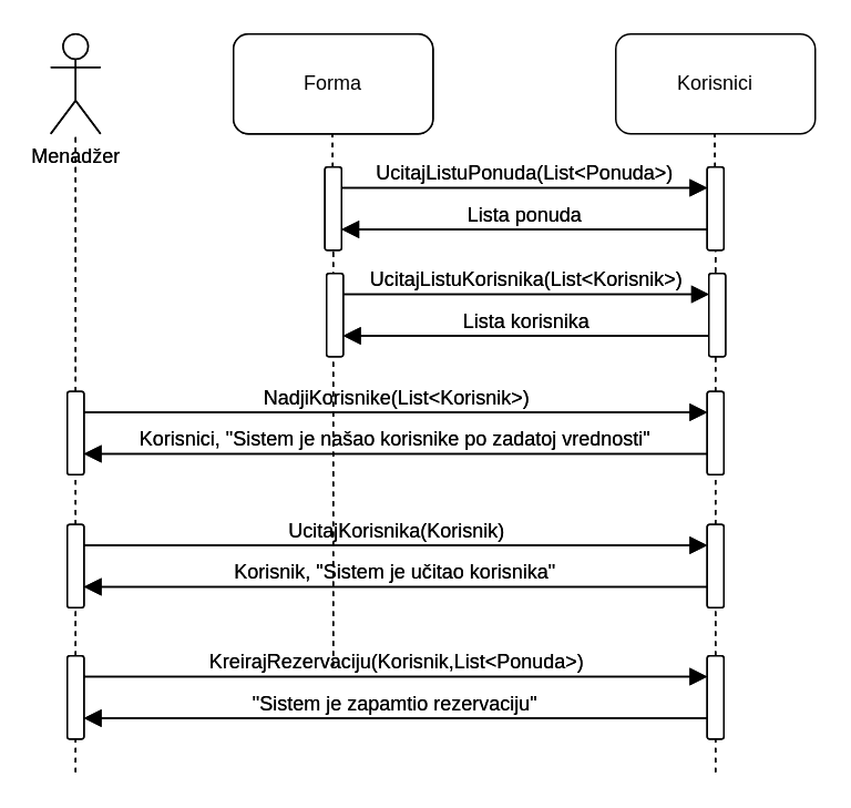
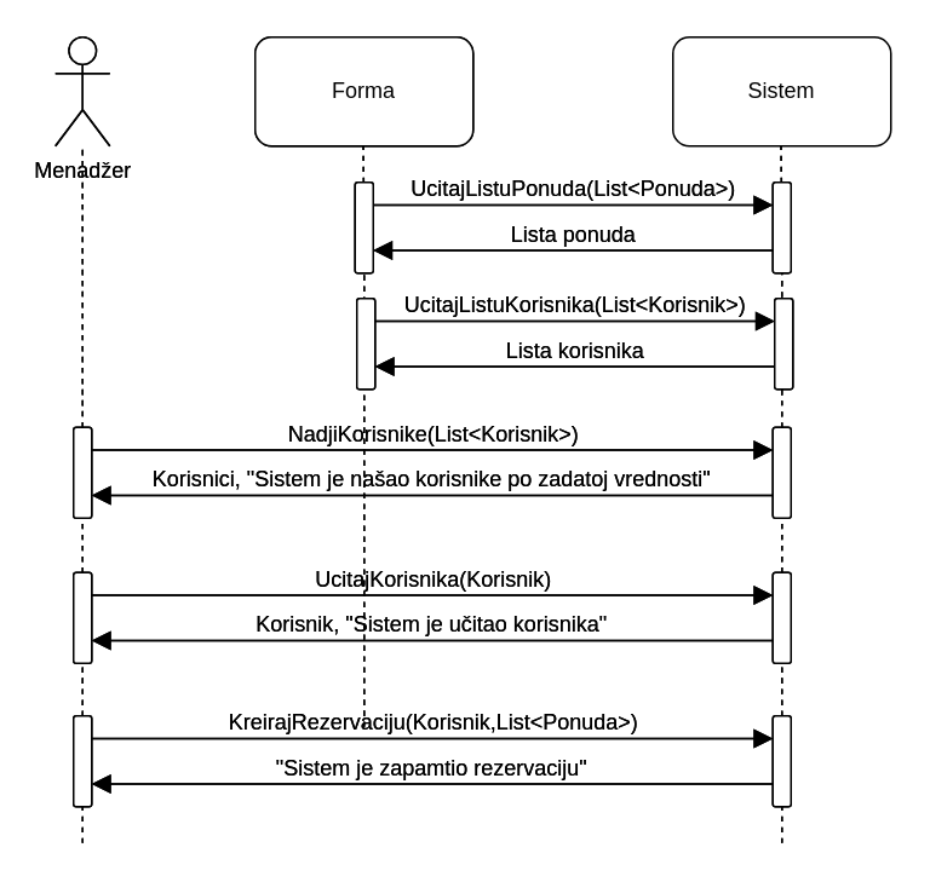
  <mxCell id="0" />
  <mxCell id="1" parent="0" />
  <mxCell id="2" value="Menadžer" style="shape=umlActor;verticalLabelPosition=bottom;verticalAlign=top;html=1;outlineConnect=0;" parent="1" vertex="1"><mxGeometry x="30" y="20" width="30" height="60" as="geometry" /></mxCell>
  <mxCell id="3" value="" style="endArrow=none;dashed=1;html=1;rounded=0;fontSize=12;startSize=8;endSize=8;curved=1;" parent="1" source="23" edge="1"><mxGeometry width="50" height="50" relative="1" as="geometry"><mxPoint x="45" y="500" as="sourcePoint" /><mxPoint x="45" y="80" as="targetPoint" /></mxGeometry></mxCell>
  <mxCell id="4" value="Forma" style="rounded=1;whiteSpace=wrap;html=1;" parent="1" vertex="1"><mxGeometry x="140" y="20" width="120" height="60" as="geometry" /></mxCell>
- <mxCell id="5" value="Korisnici" style="rounded=1;whiteSpace=wrap;html=1;" parent="1" vertex="1"><mxGeometry x="370" y="20" width="120" height="60" as="geometry" /></mxCell>
+ <mxCell id="5" value="Sistem" style="rounded=1;whiteSpace=wrap;html=1;" parent="1" vertex="1"><mxGeometry x="370" y="20" width="120" height="60" as="geometry" /></mxCell>
  <mxCell id="6" value="" style="endArrow=none;dashed=1;html=1;rounded=0;fontSize=12;startSize=8;endSize=8;curved=1;" parent="1" source="8" edge="1"><mxGeometry width="50" height="50" relative="1" as="geometry"><mxPoint x="199.5" y="330" as="sourcePoint" /><mxPoint x="199.5" y="80" as="targetPoint" /></mxGeometry></mxCell>
  <mxCell id="7" value="" style="endArrow=none;dashed=1;html=1;rounded=0;fontSize=12;startSize=8;endSize=8;curved=1;" parent="1" source="10" edge="1"><mxGeometry width="50" height="50" relative="1" as="geometry"><mxPoint x="429.5" y="330" as="sourcePoint" /><mxPoint x="429.5" y="80" as="targetPoint" /></mxGeometry></mxCell>
  <mxCell id="8" value="" style="rounded=1;whiteSpace=wrap;html=1;rotation=-90;" parent="1" vertex="1"><mxGeometry x="175" y="120" width="50" height="10" as="geometry" /></mxCell>
  <mxCell id="9" value="" style="endArrow=none;dashed=1;html=1;rounded=0;fontSize=12;startSize=8;endSize=8;curved=1;" parent="1" source="12" target="10" edge="1"><mxGeometry width="50" height="50" relative="1" as="geometry"><mxPoint x="429.5" y="330" as="sourcePoint" /><mxPoint x="429.5" y="80" as="targetPoint" /></mxGeometry></mxCell>
  <mxCell id="10" value="" style="rounded=1;whiteSpace=wrap;html=1;rotation=-90;" parent="1" vertex="1"><mxGeometry x="405" y="120" width="50" height="10" as="geometry" /></mxCell>
  <mxCell id="11" value="" style="endArrow=none;dashed=1;html=1;rounded=0;fontSize=12;startSize=8;endSize=8;curved=1;" parent="1" source="15" target="12" edge="1"><mxGeometry width="50" height="50" relative="1" as="geometry"><mxPoint x="429.5" y="385" as="sourcePoint" /><mxPoint x="430" y="205" as="targetPoint" /></mxGeometry></mxCell>
  <mxCell id="12" value="" style="rounded=1;whiteSpace=wrap;html=1;rotation=-90;" parent="1" vertex="1"><mxGeometry x="405" y="255" width="50" height="10" as="geometry" /></mxCell>
  <mxCell id="13" value="" style="endArrow=none;dashed=1;html=1;rounded=0;fontSize=12;startSize=8;endSize=8;curved=1;entryX=0;entryY=0.5;entryDx=0;entryDy=0;" parent="1" target="8" edge="1"><mxGeometry width="50" height="50" relative="1" as="geometry"><mxPoint x="200" y="400" as="sourcePoint" /><mxPoint x="200" y="310" as="targetPoint" /></mxGeometry></mxCell>
  <mxCell id="14" value="" style="endArrow=none;dashed=1;html=1;rounded=0;fontSize=12;startSize=8;endSize=8;curved=1;exitX=1;exitY=0.5;exitDx=0;exitDy=0;" parent="1" source="27" target="15" edge="1"><mxGeometry width="50" height="50" relative="1" as="geometry"><mxPoint x="430" y="385" as="sourcePoint" /><mxPoint x="430" y="285" as="targetPoint" /></mxGeometry></mxCell>
  <mxCell id="15" value="" style="rounded=1;whiteSpace=wrap;html=1;rotation=-90;" parent="1" vertex="1"><mxGeometry x="405" y="335" width="50" height="10" as="geometry" /></mxCell>
  <mxCell id="16" value="UcitajListuPonuda(List&amp;lt;Ponuda&amp;gt;)" style="html=1;verticalAlign=bottom;labelBackgroundColor=none;endArrow=block;endFill=1;rounded=0;fontSize=12;startSize=8;endSize=8;curved=1;entryX=0.75;entryY=0;entryDx=0;entryDy=0;exitX=0.75;exitY=1;exitDx=0;exitDy=0;" parent="1" source="8" target="10" edge="1"><mxGeometry width="160" relative="1" as="geometry"><mxPoint x="210" y="120" as="sourcePoint" /><mxPoint x="370" y="120" as="targetPoint" /></mxGeometry></mxCell>
  <mxCell id="17" value="Lista ponuda" style="html=1;verticalAlign=bottom;labelBackgroundColor=none;endArrow=block;endFill=1;rounded=0;fontSize=12;startSize=8;endSize=8;curved=1;entryX=0.25;entryY=1;entryDx=0;entryDy=0;exitX=0.25;exitY=0;exitDx=0;exitDy=0;" parent="1" source="10" target="8" edge="1"><mxGeometry width="160" relative="1" as="geometry"><mxPoint x="420" y="130" as="sourcePoint" /><mxPoint x="580" y="130" as="targetPoint" /></mxGeometry></mxCell>
  <mxCell id="18" value="NadjiKorisnike(List&amp;lt;Korisnik&amp;gt;)" style="html=1;verticalAlign=bottom;labelBackgroundColor=none;endArrow=block;endFill=1;rounded=0;fontSize=12;startSize=8;endSize=8;curved=1;entryX=0.75;entryY=0;entryDx=0;entryDy=0;exitX=0.75;exitY=1;exitDx=0;exitDy=0;" parent="1" source="23" target="12" edge="1"><mxGeometry x="0.003" width="160" relative="1" as="geometry"><mxPoint x="205" y="247.5" as="sourcePoint" /><mxPoint x="430" y="254" as="targetPoint" /><mxPoint as="offset" /></mxGeometry></mxCell>
  <mxCell id="19" value="Korisnici, &quot;Sistem je našao korisnike po zadatoj vrednosti&quot;" style="html=1;verticalAlign=bottom;labelBackgroundColor=none;endArrow=block;endFill=1;rounded=0;fontSize=12;startSize=8;endSize=8;curved=1;entryX=0.25;entryY=1;entryDx=0;entryDy=0;exitX=0.25;exitY=0;exitDx=0;exitDy=0;" parent="1" source="12" target="23" edge="1"><mxGeometry x="0.003" width="160" relative="1" as="geometry"><mxPoint x="420" y="275" as="sourcePoint" /><mxPoint x="205" y="272.5" as="targetPoint" /><mxPoint as="offset" /></mxGeometry></mxCell>
  <mxCell id="20" value="UcitajKorisnika(Korisnik)" style="html=1;verticalAlign=bottom;labelBackgroundColor=none;endArrow=block;endFill=1;rounded=0;fontSize=12;startSize=8;endSize=8;curved=1;entryX=0.75;entryY=0;entryDx=0;entryDy=0;exitX=0.75;exitY=1;exitDx=0;exitDy=0;" parent="1" source="25" target="15" edge="1"><mxGeometry width="160" relative="1" as="geometry"><mxPoint x="205" y="327.5" as="sourcePoint" /><mxPoint x="430" y="325" as="targetPoint" /></mxGeometry></mxCell>
  <mxCell id="21" value="Korisnik, &quot;Sistem je učitao korisnika&quot;" style="html=1;verticalAlign=bottom;labelBackgroundColor=none;endArrow=block;endFill=1;rounded=0;fontSize=12;startSize=8;endSize=8;curved=1;entryX=0.25;entryY=1;entryDx=0;entryDy=0;exitX=0.25;exitY=0;exitDx=0;exitDy=0;" parent="1" source="15" target="25" edge="1"><mxGeometry width="160" relative="1" as="geometry"><mxPoint x="420" y="355" as="sourcePoint" /><mxPoint x="205" y="352.5" as="targetPoint" /></mxGeometry></mxCell>
  <mxCell id="22" value="" style="endArrow=none;dashed=1;html=1;rounded=0;fontSize=12;startSize=8;endSize=8;curved=1;" parent="1" source="25" target="23" edge="1"><mxGeometry width="50" height="50" relative="1" as="geometry"><mxPoint x="45" y="425" as="sourcePoint" /><mxPoint x="45" y="135" as="targetPoint" /></mxGeometry></mxCell>
  <mxCell id="23" value="" style="rounded=1;whiteSpace=wrap;html=1;rotation=-90;" parent="1" vertex="1"><mxGeometry x="20" y="255" width="50" height="10" as="geometry" /></mxCell>
  <mxCell id="24" value="" style="endArrow=none;dashed=1;html=1;rounded=0;fontSize=12;startSize=8;endSize=8;curved=1;exitX=1;exitY=0.5;exitDx=0;exitDy=0;" parent="1" source="31" target="25" edge="1"><mxGeometry width="50" height="50" relative="1" as="geometry"><mxPoint x="45" y="385" as="sourcePoint" /><mxPoint x="45" y="285" as="targetPoint" /></mxGeometry></mxCell>
  <mxCell id="25" value="" style="rounded=1;whiteSpace=wrap;html=1;rotation=-90;" parent="1" vertex="1"><mxGeometry x="20" y="335" width="50" height="10" as="geometry" /></mxCell>
  <mxCell id="26" value="" style="endArrow=none;dashed=1;html=1;rounded=0;fontSize=12;startSize=8;endSize=8;curved=1;" parent="1" target="27" edge="1"><mxGeometry width="50" height="50" relative="1" as="geometry"><mxPoint x="430" y="464" as="sourcePoint" /><mxPoint x="430" y="364" as="targetPoint" /></mxGeometry></mxCell>
  <mxCell id="27" value="" style="rounded=1;whiteSpace=wrap;html=1;rotation=-90;" parent="1" vertex="1"><mxGeometry x="405" y="414" width="50" height="10" as="geometry" /></mxCell>
  <mxCell id="28" value="KreirajRezervaciju(Korisnik,List&amp;lt;Ponuda&amp;gt;)" style="html=1;verticalAlign=bottom;labelBackgroundColor=none;endArrow=block;endFill=1;rounded=0;fontSize=12;startSize=8;endSize=8;curved=1;entryX=0.75;entryY=0;entryDx=0;entryDy=0;exitX=0.75;exitY=1;exitDx=0;exitDy=0;" parent="1" source="31" target="27" edge="1"><mxGeometry width="160" relative="1" as="geometry"><mxPoint x="205" y="406.5" as="sourcePoint" /><mxPoint x="430" y="404" as="targetPoint" /></mxGeometry></mxCell>
  <mxCell id="29" value="&quot;Sistem je zapamtio rezervaciju&quot;" style="html=1;verticalAlign=bottom;labelBackgroundColor=none;endArrow=block;endFill=1;rounded=0;fontSize=12;startSize=8;endSize=8;curved=1;entryX=0.25;entryY=1;entryDx=0;entryDy=0;exitX=0.25;exitY=0;exitDx=0;exitDy=0;" parent="1" source="27" target="31" edge="1"><mxGeometry width="160" relative="1" as="geometry"><mxPoint x="420" y="434" as="sourcePoint" /><mxPoint x="205" y="431.5" as="targetPoint" /></mxGeometry></mxCell>
  <mxCell id="30" value="" style="endArrow=none;dashed=1;html=1;rounded=0;fontSize=12;startSize=8;endSize=8;curved=1;" parent="1" target="31" edge="1"><mxGeometry width="50" height="50" relative="1" as="geometry"><mxPoint x="45" y="464" as="sourcePoint" /><mxPoint x="45" y="364" as="targetPoint" /></mxGeometry></mxCell>
  <mxCell id="31" value="" style="rounded=1;whiteSpace=wrap;html=1;rotation=-90;" parent="1" vertex="1"><mxGeometry x="20" y="414" width="50" height="10" as="geometry" /></mxCell>
  <mxCell id="32" value="" style="rounded=1;whiteSpace=wrap;html=1;rotation=-90;" parent="1" vertex="1"><mxGeometry x="176" y="184" width="50" height="10" as="geometry" /></mxCell>
  <mxCell id="33" value="" style="rounded=1;whiteSpace=wrap;html=1;rotation=-90;" parent="1" vertex="1"><mxGeometry x="406" y="184" width="50" height="10" as="geometry" /></mxCell>
  <mxCell id="34" value="UcitajListuKorisnika(List&amp;lt;Korisnik&amp;gt;)" style="html=1;verticalAlign=bottom;labelBackgroundColor=none;endArrow=block;endFill=1;rounded=0;fontSize=12;startSize=8;endSize=8;curved=1;entryX=0.75;entryY=0;entryDx=0;entryDy=0;exitX=0.75;exitY=1;exitDx=0;exitDy=0;" parent="1" source="32" target="33" edge="1"><mxGeometry width="160" relative="1" as="geometry"><mxPoint x="211" y="184" as="sourcePoint" /><mxPoint x="371" y="184" as="targetPoint" /></mxGeometry></mxCell>
  <mxCell id="35" value="Lista korisnika" style="html=1;verticalAlign=bottom;labelBackgroundColor=none;endArrow=block;endFill=1;rounded=0;fontSize=12;startSize=8;endSize=8;curved=1;entryX=0.25;entryY=1;entryDx=0;entryDy=0;exitX=0.25;exitY=0;exitDx=0;exitDy=0;" parent="1" source="33" target="32" edge="1"><mxGeometry width="160" relative="1" as="geometry"><mxPoint x="421" y="194" as="sourcePoint" /><mxPoint x="581" y="194" as="targetPoint" /></mxGeometry></mxCell>
  <mxCell id="36" value="Menadžer" style="shape=umlActor;verticalLabelPosition=bottom;verticalAlign=top;html=1;outlineConnect=0;" vertex="1" parent="1"><mxGeometry x="30" y="20" width="30" height="60" as="geometry" /></mxCell>
  <mxCell id="37" value="" style="endArrow=none;dashed=1;html=1;rounded=0;fontSize=12;startSize=8;endSize=8;curved=1;" edge="1" parent="1" source="56"><mxGeometry width="50" height="50" relative="1" as="geometry"><mxPoint x="45" y="500" as="sourcePoint" /><mxPoint x="45" y="80" as="targetPoint" /></mxGeometry></mxCell>
  <mxCell id="38" value="Forma" style="rounded=1;whiteSpace=wrap;html=1;" vertex="1" parent="1"><mxGeometry x="140" y="20" width="120" height="60" as="geometry" /></mxCell>
  <mxCell id="39" value="" style="endArrow=none;dashed=1;html=1;rounded=0;fontSize=12;startSize=8;endSize=8;curved=1;" edge="1" parent="1" source="41"><mxGeometry width="50" height="50" relative="1" as="geometry"><mxPoint x="199.5" y="330" as="sourcePoint" /><mxPoint x="199.5" y="80" as="targetPoint" /></mxGeometry></mxCell>
  <mxCell id="40" value="" style="endArrow=none;dashed=1;html=1;rounded=0;fontSize=12;startSize=8;endSize=8;curved=1;" edge="1" parent="1" source="43"><mxGeometry width="50" height="50" relative="1" as="geometry"><mxPoint x="429.5" y="330" as="sourcePoint" /><mxPoint x="429.5" y="80" as="targetPoint" /></mxGeometry></mxCell>
  <mxCell id="41" value="" style="rounded=1;whiteSpace=wrap;html=1;rotation=-90;" vertex="1" parent="1"><mxGeometry x="175" y="120" width="50" height="10" as="geometry" /></mxCell>
  <mxCell id="42" value="" style="endArrow=none;dashed=1;html=1;rounded=0;fontSize=12;startSize=8;endSize=8;curved=1;" edge="1" parent="1" source="45" target="43"><mxGeometry width="50" height="50" relative="1" as="geometry"><mxPoint x="429.5" y="330" as="sourcePoint" /><mxPoint x="429.5" y="80" as="targetPoint" /></mxGeometry></mxCell>
  <mxCell id="43" value="" style="rounded=1;whiteSpace=wrap;html=1;rotation=-90;" vertex="1" parent="1"><mxGeometry x="405" y="120" width="50" height="10" as="geometry" /></mxCell>
  <mxCell id="44" value="" style="endArrow=none;dashed=1;html=1;rounded=0;fontSize=12;startSize=8;endSize=8;curved=1;" edge="1" parent="1" source="48" target="45"><mxGeometry width="50" height="50" relative="1" as="geometry"><mxPoint x="429.5" y="385" as="sourcePoint" /><mxPoint x="430" y="205" as="targetPoint" /></mxGeometry></mxCell>
  <mxCell id="45" value="" style="rounded=1;whiteSpace=wrap;html=1;rotation=-90;" vertex="1" parent="1"><mxGeometry x="405" y="255" width="50" height="10" as="geometry" /></mxCell>
  <mxCell id="46" value="" style="endArrow=none;dashed=1;html=1;rounded=0;fontSize=12;startSize=8;endSize=8;curved=1;entryX=0;entryY=0.5;entryDx=0;entryDy=0;" edge="1" parent="1" target="41"><mxGeometry width="50" height="50" relative="1" as="geometry"><mxPoint x="200" y="400" as="sourcePoint" /><mxPoint x="200" y="310" as="targetPoint" /></mxGeometry></mxCell>
  <mxCell id="47" value="" style="endArrow=none;dashed=1;html=1;rounded=0;fontSize=12;startSize=8;endSize=8;curved=1;exitX=1;exitY=0.5;exitDx=0;exitDy=0;" edge="1" parent="1" source="60" target="48"><mxGeometry width="50" height="50" relative="1" as="geometry"><mxPoint x="430" y="385" as="sourcePoint" /><mxPoint x="430" y="285" as="targetPoint" /></mxGeometry></mxCell>
  <mxCell id="48" value="" style="rounded=1;whiteSpace=wrap;html=1;rotation=-90;" vertex="1" parent="1"><mxGeometry x="405" y="335" width="50" height="10" as="geometry" /></mxCell>
  <mxCell id="49" value="UcitajListuPonuda(List&amp;lt;Ponuda&amp;gt;)" style="html=1;verticalAlign=bottom;labelBackgroundColor=none;endArrow=block;endFill=1;rounded=0;fontSize=12;startSize=8;endSize=8;curved=1;entryX=0.75;entryY=0;entryDx=0;entryDy=0;exitX=0.75;exitY=1;exitDx=0;exitDy=0;" edge="1" parent="1" source="41" target="43"><mxGeometry width="160" relative="1" as="geometry"><mxPoint x="210" y="120" as="sourcePoint" /><mxPoint x="370" y="120" as="targetPoint" /></mxGeometry></mxCell>
  <mxCell id="50" value="Lista ponuda" style="html=1;verticalAlign=bottom;labelBackgroundColor=none;endArrow=block;endFill=1;rounded=0;fontSize=12;startSize=8;endSize=8;curved=1;entryX=0.25;entryY=1;entryDx=0;entryDy=0;exitX=0.25;exitY=0;exitDx=0;exitDy=0;" edge="1" parent="1" source="43" target="41"><mxGeometry width="160" relative="1" as="geometry"><mxPoint x="420" y="130" as="sourcePoint" /><mxPoint x="580" y="130" as="targetPoint" /></mxGeometry></mxCell>
  <mxCell id="51" value="NadjiKorisnike(List&amp;lt;Korisnik&amp;gt;)" style="html=1;verticalAlign=bottom;labelBackgroundColor=none;endArrow=block;endFill=1;rounded=0;fontSize=12;startSize=8;endSize=8;curved=1;entryX=0.75;entryY=0;entryDx=0;entryDy=0;exitX=0.75;exitY=1;exitDx=0;exitDy=0;" edge="1" parent="1" source="56" target="45"><mxGeometry x="0.003" width="160" relative="1" as="geometry"><mxPoint x="205" y="247.5" as="sourcePoint" /><mxPoint x="430" y="254" as="targetPoint" /><mxPoint as="offset" /></mxGeometry></mxCell>
  <mxCell id="52" value="Korisnici, &quot;Sistem je našao korisnike po zadatoj vrednosti&quot;" style="html=1;verticalAlign=bottom;labelBackgroundColor=none;endArrow=block;endFill=1;rounded=0;fontSize=12;startSize=8;endSize=8;curved=1;entryX=0.25;entryY=1;entryDx=0;entryDy=0;exitX=0.25;exitY=0;exitDx=0;exitDy=0;" edge="1" parent="1" source="45" target="56"><mxGeometry x="0.003" width="160" relative="1" as="geometry"><mxPoint x="420" y="275" as="sourcePoint" /><mxPoint x="205" y="272.5" as="targetPoint" /><mxPoint as="offset" /></mxGeometry></mxCell>
  <mxCell id="53" value="UcitajKorisnika(Korisnik)" style="html=1;verticalAlign=bottom;labelBackgroundColor=none;endArrow=block;endFill=1;rounded=0;fontSize=12;startSize=8;endSize=8;curved=1;entryX=0.75;entryY=0;entryDx=0;entryDy=0;exitX=0.75;exitY=1;exitDx=0;exitDy=0;" edge="1" parent="1" source="58" target="48"><mxGeometry width="160" relative="1" as="geometry"><mxPoint x="205" y="327.5" as="sourcePoint" /><mxPoint x="430" y="325" as="targetPoint" /></mxGeometry></mxCell>
  <mxCell id="54" value="Korisnik, &quot;Sistem je učitao korisnika&quot;" style="html=1;verticalAlign=bottom;labelBackgroundColor=none;endArrow=block;endFill=1;rounded=0;fontSize=12;startSize=8;endSize=8;curved=1;entryX=0.25;entryY=1;entryDx=0;entryDy=0;exitX=0.25;exitY=0;exitDx=0;exitDy=0;" edge="1" parent="1" source="48" target="58"><mxGeometry width="160" relative="1" as="geometry"><mxPoint x="420" y="355" as="sourcePoint" /><mxPoint x="205" y="352.5" as="targetPoint" /></mxGeometry></mxCell>
  <mxCell id="55" value="" style="endArrow=none;dashed=1;html=1;rounded=0;fontSize=12;startSize=8;endSize=8;curved=1;" edge="1" parent="1" source="58" target="56"><mxGeometry width="50" height="50" relative="1" as="geometry"><mxPoint x="45" y="425" as="sourcePoint" /><mxPoint x="45" y="135" as="targetPoint" /></mxGeometry></mxCell>
  <mxCell id="56" value="" style="rounded=1;whiteSpace=wrap;html=1;rotation=-90;" vertex="1" parent="1"><mxGeometry x="20" y="255" width="50" height="10" as="geometry" /></mxCell>
  <mxCell id="57" value="" style="endArrow=none;dashed=1;html=1;rounded=0;fontSize=12;startSize=8;endSize=8;curved=1;exitX=1;exitY=0.5;exitDx=0;exitDy=0;" edge="1" parent="1" source="64" target="58"><mxGeometry width="50" height="50" relative="1" as="geometry"><mxPoint x="45" y="385" as="sourcePoint" /><mxPoint x="45" y="285" as="targetPoint" /></mxGeometry></mxCell>
  <mxCell id="58" value="" style="rounded=1;whiteSpace=wrap;html=1;rotation=-90;" vertex="1" parent="1"><mxGeometry x="20" y="335" width="50" height="10" as="geometry" /></mxCell>
  <mxCell id="59" value="" style="endArrow=none;dashed=1;html=1;rounded=0;fontSize=12;startSize=8;endSize=8;curved=1;" edge="1" parent="1" target="60"><mxGeometry width="50" height="50" relative="1" as="geometry"><mxPoint x="430" y="464" as="sourcePoint" /><mxPoint x="430" y="364" as="targetPoint" /></mxGeometry></mxCell>
  <mxCell id="60" value="" style="rounded=1;whiteSpace=wrap;html=1;rotation=-90;" vertex="1" parent="1"><mxGeometry x="405" y="414" width="50" height="10" as="geometry" /></mxCell>
  <mxCell id="61" value="KreirajRezervaciju(Korisnik,List&amp;lt;Ponuda&amp;gt;)" style="html=1;verticalAlign=bottom;labelBackgroundColor=none;endArrow=block;endFill=1;rounded=0;fontSize=12;startSize=8;endSize=8;curved=1;entryX=0.75;entryY=0;entryDx=0;entryDy=0;exitX=0.75;exitY=1;exitDx=0;exitDy=0;" edge="1" parent="1" source="64" target="60"><mxGeometry width="160" relative="1" as="geometry"><mxPoint x="205" y="406.5" as="sourcePoint" /><mxPoint x="430" y="404" as="targetPoint" /></mxGeometry></mxCell>
  <mxCell id="62" value="&quot;Sistem je zapamtio rezervaciju&quot;" style="html=1;verticalAlign=bottom;labelBackgroundColor=none;endArrow=block;endFill=1;rounded=0;fontSize=12;startSize=8;endSize=8;curved=1;entryX=0.25;entryY=1;entryDx=0;entryDy=0;exitX=0.25;exitY=0;exitDx=0;exitDy=0;" edge="1" parent="1" source="60" target="64"><mxGeometry width="160" relative="1" as="geometry"><mxPoint x="420" y="434" as="sourcePoint" /><mxPoint x="205" y="431.5" as="targetPoint" /></mxGeometry></mxCell>
  <mxCell id="63" value="" style="endArrow=none;dashed=1;html=1;rounded=0;fontSize=12;startSize=8;endSize=8;curved=1;" edge="1" parent="1" target="64"><mxGeometry width="50" height="50" relative="1" as="geometry"><mxPoint x="45" y="464" as="sourcePoint" /><mxPoint x="45" y="364" as="targetPoint" /></mxGeometry></mxCell>
  <mxCell id="64" value="" style="rounded=1;whiteSpace=wrap;html=1;rotation=-90;" vertex="1" parent="1"><mxGeometry x="20" y="414" width="50" height="10" as="geometry" /></mxCell>
  <mxCell id="65" value="" style="rounded=1;whiteSpace=wrap;html=1;rotation=-90;" vertex="1" parent="1"><mxGeometry x="176" y="184" width="50" height="10" as="geometry" /></mxCell>
  <mxCell id="66" value="" style="rounded=1;whiteSpace=wrap;html=1;rotation=-90;" vertex="1" parent="1"><mxGeometry x="406" y="184" width="50" height="10" as="geometry" /></mxCell>
  <mxCell id="67" value="UcitajListuKorisnika(List&amp;lt;Korisnik&amp;gt;)" style="html=1;verticalAlign=bottom;labelBackgroundColor=none;endArrow=block;endFill=1;rounded=0;fontSize=12;startSize=8;endSize=8;curved=1;entryX=0.75;entryY=0;entryDx=0;entryDy=0;exitX=0.75;exitY=1;exitDx=0;exitDy=0;" edge="1" parent="1" source="65" target="66"><mxGeometry width="160" relative="1" as="geometry"><mxPoint x="211" y="184" as="sourcePoint" /><mxPoint x="371" y="184" as="targetPoint" /></mxGeometry></mxCell>
  <mxCell id="68" value="Lista korisnika" style="html=1;verticalAlign=bottom;labelBackgroundColor=none;endArrow=block;endFill=1;rounded=0;fontSize=12;startSize=8;endSize=8;curved=1;entryX=0.25;entryY=1;entryDx=0;entryDy=0;exitX=0.25;exitY=0;exitDx=0;exitDy=0;" edge="1" parent="1" source="66" target="65"><mxGeometry width="160" relative="1" as="geometry"><mxPoint x="421" y="194" as="sourcePoint" /><mxPoint x="581" y="194" as="targetPoint" /></mxGeometry></mxCell>
